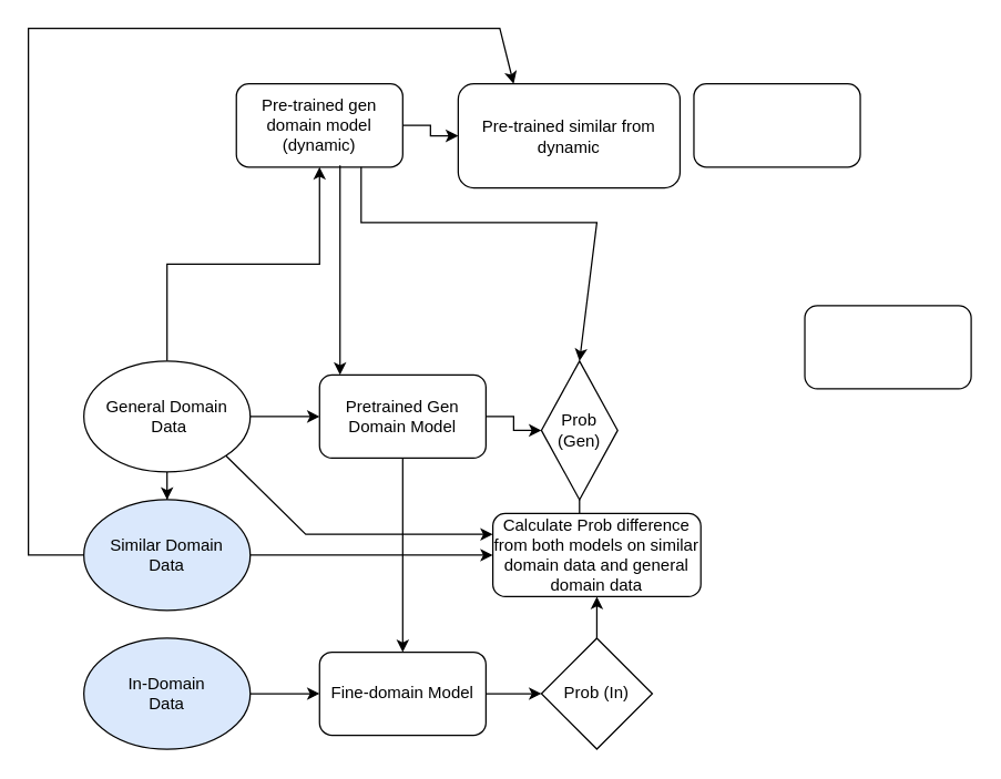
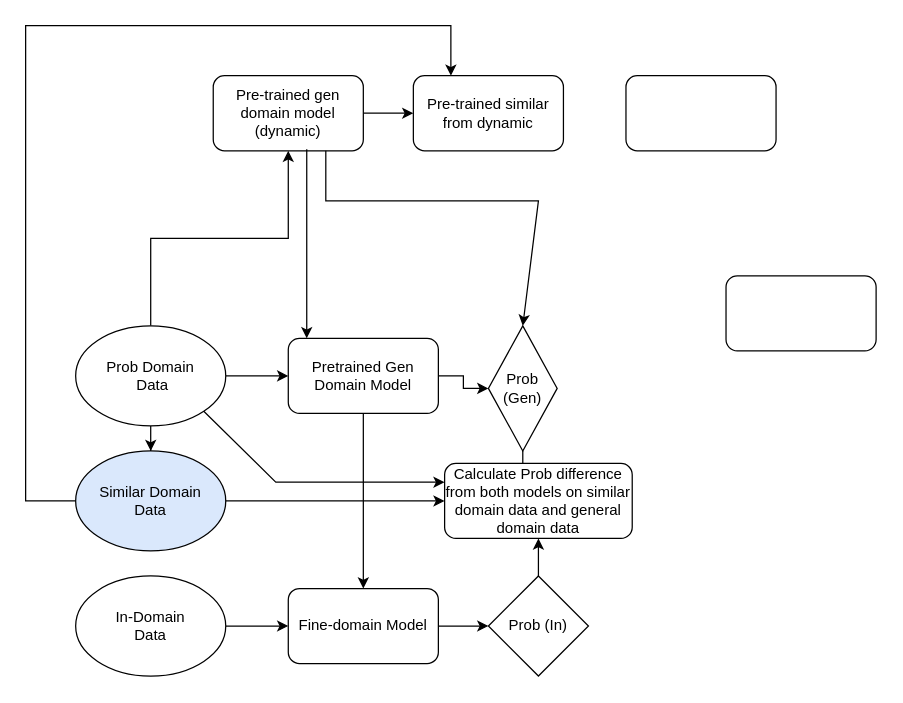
  <mxCell id="0" />
  <mxCell id="1" parent="0" />
  <mxCell id="2" value="" style="edgeStyle=orthogonalEdgeStyle;rounded=0;orthogonalLoop=1;jettySize=auto;html=1;" edge="1" parent="1" source="5" target="11"><mxGeometry relative="1" as="geometry" /></mxCell>
  <mxCell id="3" value="" style="edgeStyle=orthogonalEdgeStyle;rounded=0;orthogonalLoop=1;jettySize=auto;html=1;" edge="1" parent="1" source="5" target="6"><mxGeometry relative="1" as="geometry" /></mxCell>
  <mxCell id="4" value="" style="edgeStyle=orthogonalEdgeStyle;rounded=0;orthogonalLoop=1;jettySize=auto;html=1;" edge="1" parent="1" source="5" target="22"><mxGeometry relative="1" as="geometry" /></mxCell>
- <mxCell id="5" value="General Domain&lt;br&gt;&amp;nbsp;Data" style="ellipse;whiteSpace=wrap;html=1;" vertex="1" parent="1"><mxGeometry x="60" y="260" width="120" height="80" as="geometry" /></mxCell>
+ <mxCell id="5" value="Prob Domain&lt;br&gt;&amp;nbsp;Data" style="ellipse;whiteSpace=wrap;html=1;" vertex="1" parent="1"><mxGeometry x="60" y="260" width="120" height="80" as="geometry" /></mxCell>
  <mxCell id="6" value="Similar Domain &lt;br&gt;Data" style="ellipse;whiteSpace=wrap;html=1;fillColor=#dae8fc;" vertex="1" parent="1"><mxGeometry x="60" y="360" width="120" height="80" as="geometry" /></mxCell>
  <mxCell id="7" value="" style="edgeStyle=orthogonalEdgeStyle;rounded=0;orthogonalLoop=1;jettySize=auto;html=1;" edge="1" parent="1" source="8" target="13"><mxGeometry relative="1" as="geometry" /></mxCell>
- <mxCell id="8" value="In-Domain &lt;br&gt;Data" style="ellipse;whiteSpace=wrap;html=1;fillColor=#dae8fc;" vertex="1" parent="1"><mxGeometry x="60" y="460" width="120" height="80" as="geometry" /></mxCell>
+ <mxCell id="8" value="In-Domain &lt;br&gt;Data" style="ellipse;whiteSpace=wrap;html=1;" vertex="1" parent="1"><mxGeometry x="60" y="460" width="120" height="80" as="geometry" /></mxCell>
  <mxCell id="9" value="" style="edgeStyle=orthogonalEdgeStyle;rounded=0;orthogonalLoop=1;jettySize=auto;html=1;" edge="1" parent="1" source="11" target="13"><mxGeometry relative="1" as="geometry" /></mxCell>
  <mxCell id="10" value="" style="edgeStyle=orthogonalEdgeStyle;rounded=0;orthogonalLoop=1;jettySize=auto;html=1;" edge="1" parent="1" source="11" target="15"><mxGeometry relative="1" as="geometry" /></mxCell>
  <mxCell id="11" value="Pretrained Gen Domain Model" style="rounded=1;whiteSpace=wrap;html=1;" vertex="1" parent="1"><mxGeometry x="230" y="270" width="120" height="60" as="geometry" /></mxCell>
  <mxCell id="12" value="" style="edgeStyle=orthogonalEdgeStyle;rounded=0;orthogonalLoop=1;jettySize=auto;html=1;" edge="1" parent="1" source="13" target="17"><mxGeometry relative="1" as="geometry" /></mxCell>
  <mxCell id="13" value="Fine-domain Model" style="whiteSpace=wrap;html=1;rounded=1;" vertex="1" parent="1"><mxGeometry x="230" y="470" width="120" height="60" as="geometry" /></mxCell>
  <mxCell id="14" value="" style="edgeStyle=orthogonalEdgeStyle;rounded=0;orthogonalLoop=1;jettySize=auto;html=1;" edge="1" parent="1" source="15" target="18"><mxGeometry relative="1" as="geometry" /></mxCell>
  <mxCell id="15" value="Prob (Gen)" style="rhombus;whiteSpace=wrap;html=1;" vertex="1" parent="1"><mxGeometry x="390" y="260" width="55" height="100" as="geometry" /></mxCell>
  <mxCell id="16" value="" style="edgeStyle=orthogonalEdgeStyle;rounded=0;orthogonalLoop=1;jettySize=auto;html=1;" edge="1" parent="1" source="17" target="18"><mxGeometry relative="1" as="geometry" /></mxCell>
  <mxCell id="17" value="Prob (In)" style="rhombus;whiteSpace=wrap;html=1;" vertex="1" parent="1"><mxGeometry x="390" y="460" width="80" height="80" as="geometry" /></mxCell>
  <mxCell id="18" value="Calculate Prob difference from both models on similar domain data and general domain data" style="rounded=1;whiteSpace=wrap;html=1;" vertex="1" parent="1"><mxGeometry x="355" y="370" width="150" height="60" as="geometry" /></mxCell>
  <mxCell id="19" value="" style="endArrow=classic;html=1;rounded=0;exitX=1;exitY=0.5;exitDx=0;exitDy=0;" edge="1" parent="1" source="6" target="18"><mxGeometry width="50" height="50" relative="1" as="geometry"><mxPoint x="380" y="470" as="sourcePoint" /><mxPoint x="430" y="420" as="targetPoint" /></mxGeometry></mxCell>
  <mxCell id="20" value="" style="endArrow=classic;html=1;rounded=0;entryX=0;entryY=0.25;entryDx=0;entryDy=0;exitX=1;exitY=1;exitDx=0;exitDy=0;" edge="1" parent="1" source="5" target="18"><mxGeometry width="50" height="50" relative="1" as="geometry"><mxPoint x="380" y="470" as="sourcePoint" /><mxPoint x="430" y="420" as="targetPoint" /><Array as="points"><mxPoint x="220" y="385" /></Array></mxGeometry></mxCell>
  <mxCell id="21" value="" style="edgeStyle=orthogonalEdgeStyle;rounded=0;orthogonalLoop=1;jettySize=auto;html=1;" edge="1" parent="1" source="22" target="24"><mxGeometry relative="1" as="geometry" /></mxCell>
  <mxCell id="22" value="Pre-trained gen domain model (dynamic)" style="rounded=1;whiteSpace=wrap;html=1;" vertex="1" parent="1"><mxGeometry x="170" y="60" width="120" height="60" as="geometry" /></mxCell>
  <mxCell id="23" value="" style="rounded=1;whiteSpace=wrap;html=1;" vertex="1" parent="1"><mxGeometry x="580" y="220" width="120" height="60" as="geometry" /></mxCell>
- <mxCell id="24" value="Pre-trained similar from dynamic" style="rounded=1;whiteSpace=wrap;html=1;" vertex="1" parent="1"><mxGeometry x="330" y="60" width="160" height="75" as="geometry" /></mxCell>
+ <mxCell id="24" value="Pre-trained similar from dynamic" style="rounded=1;whiteSpace=wrap;html=1;" vertex="1" parent="1"><mxGeometry x="330" y="60" width="120" height="60" as="geometry" /></mxCell>
  <mxCell id="25" value="" style="rounded=1;whiteSpace=wrap;html=1;" vertex="1" parent="1"><mxGeometry x="500" y="60" width="120" height="60" as="geometry" /></mxCell>
  <mxCell id="26" value="" style="endArrow=classic;html=1;rounded=0;exitX=0.75;exitY=1;exitDx=0;exitDy=0;entryX=0.5;entryY=0;entryDx=0;entryDy=0;" edge="1" parent="1" source="22" target="15"><mxGeometry width="50" height="50" relative="1" as="geometry"><mxPoint x="380" y="250" as="sourcePoint" /><mxPoint x="430" y="200" as="targetPoint" /><Array as="points"><mxPoint x="260" y="160" /><mxPoint x="430" y="160" /></Array></mxGeometry></mxCell>
  <mxCell id="27" value="" style="endArrow=classic;html=1;rounded=0;exitX=0.623;exitY=1.03;exitDx=0;exitDy=0;exitPerimeter=0;entryX=0.123;entryY=0.05;entryDx=0;entryDy=0;entryPerimeter=0;" edge="1" parent="1"><mxGeometry width="50" height="50" relative="1" as="geometry"><mxPoint x="244.76" y="118.8" as="sourcePoint" /><mxPoint x="244.76" y="270" as="targetPoint" /></mxGeometry></mxCell>
  <mxCell id="28" value="" style="endArrow=classic;html=1;rounded=0;exitX=0;exitY=0.5;exitDx=0;exitDy=0;entryX=0.25;entryY=0;entryDx=0;entryDy=0;" edge="1" parent="1" source="6" target="24"><mxGeometry width="50" height="50" relative="1" as="geometry"><mxPoint x="380" y="250" as="sourcePoint" /><mxPoint x="430" y="200" as="targetPoint" /><Array as="points"><mxPoint x="20" y="400" /><mxPoint x="20" y="20" /><mxPoint x="360" y="20" /></Array></mxGeometry></mxCell>
